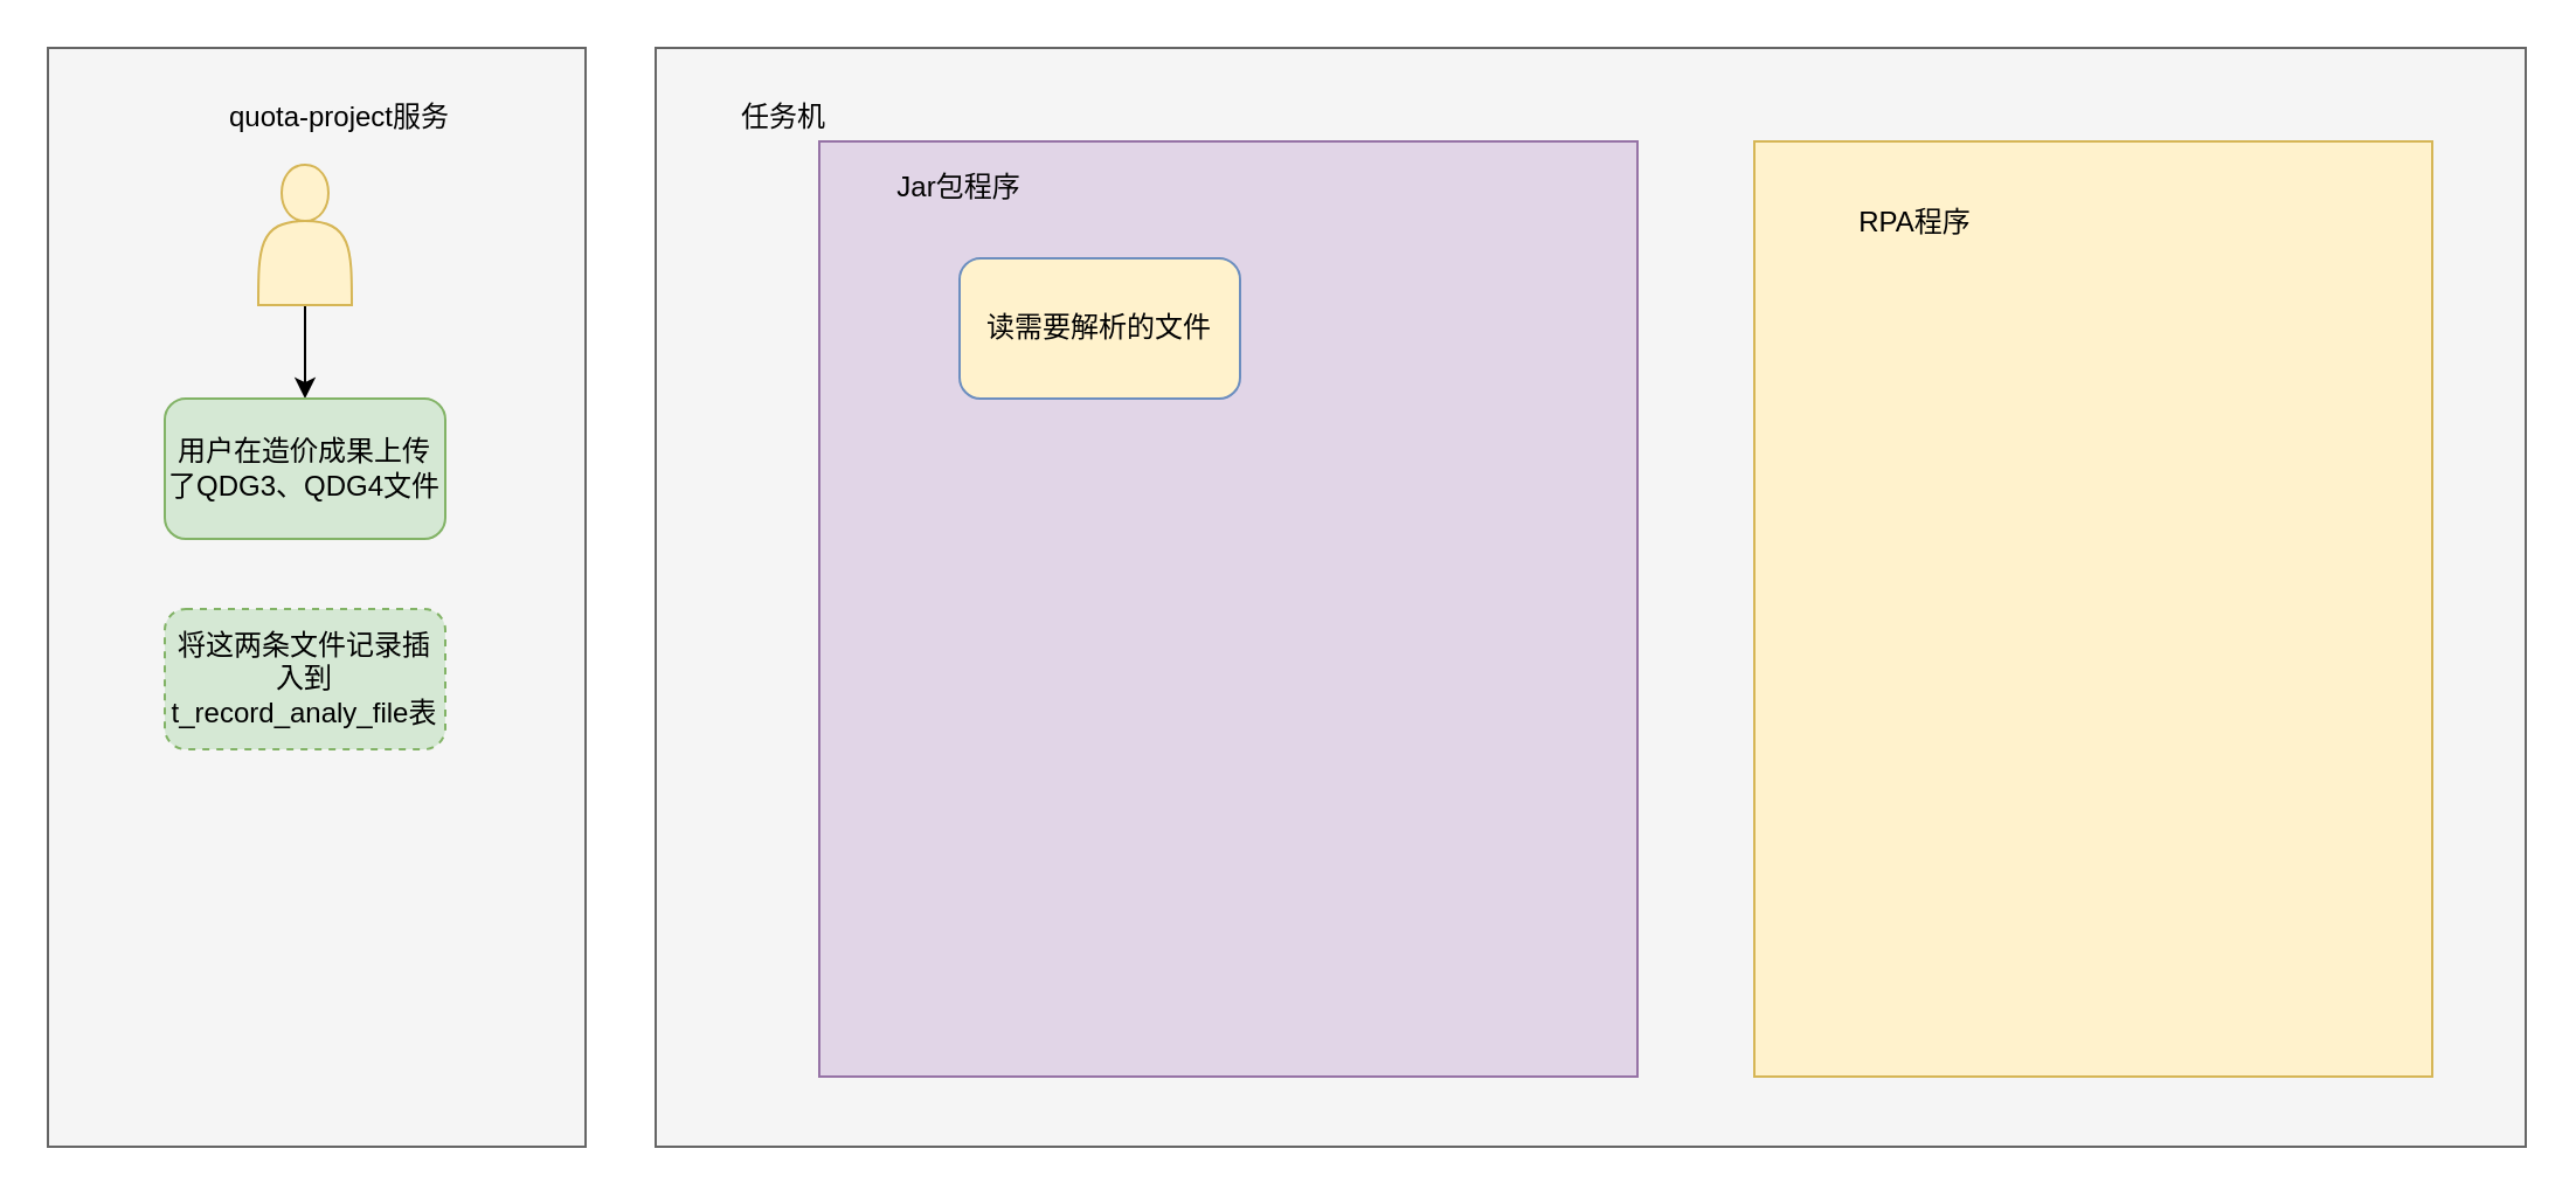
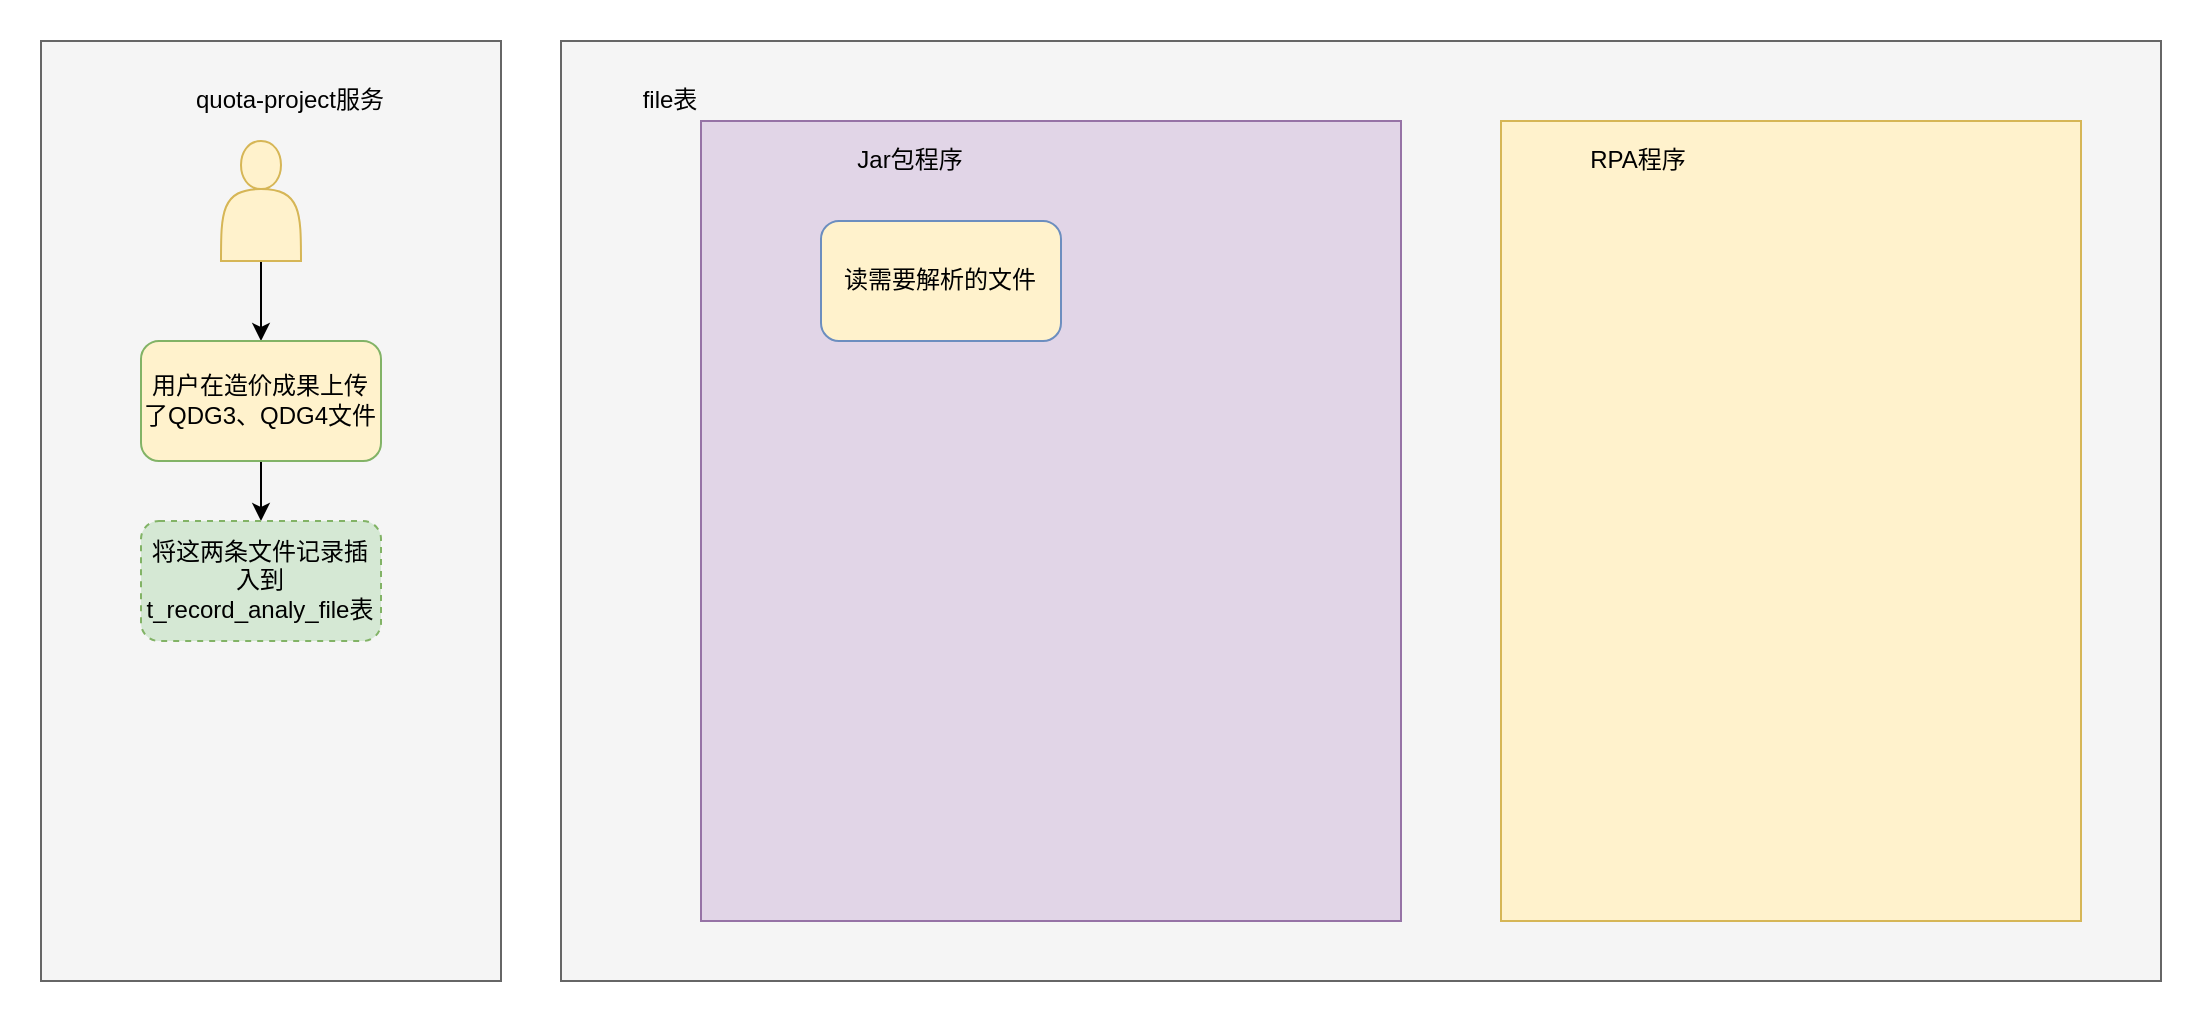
  <mxCell id="0" />
  <mxCell id="1" parent="0" />
  <mxCell id="2" value="" style="rounded=0;whiteSpace=wrap;html=1;fillColor=#f5f5f5;strokeColor=#666666;fontColor=#333333;" vertex="1" parent="1"><mxGeometry x="20" y="20" width="230" height="470" as="geometry" /></mxCell>
  <mxCell id="3" style="edgeStyle=orthogonalEdgeStyle;rounded=0;orthogonalLoop=1;jettySize=auto;html=1;entryX=0.5;entryY=0;entryDx=0;entryDy=0;" edge="1" parent="1" source="4" target="6"><mxGeometry relative="1" as="geometry" /></mxCell>
  <mxCell id="4" value="" style="shape=actor;whiteSpace=wrap;html=1;fillColor=#fff2cc;strokeColor=#d6b656;" vertex="1" parent="1"><mxGeometry x="110" y="70" width="40" height="60" as="geometry" /></mxCell>
- <mxCell id="6" value="用户在造价成果上传了QDG3、QDG4文件" style="rounded=1;whiteSpace=wrap;html=1;fillColor=#d5e8d4;strokeColor=#82b366;" vertex="1" parent="1"><mxGeometry x="70" y="170" width="120" height="60" as="geometry" /></mxCell>
+ <mxCell id="5" style="edgeStyle=orthogonalEdgeStyle;rounded=0;orthogonalLoop=1;jettySize=auto;html=1;entryX=0.5;entryY=0;entryDx=0;entryDy=0;" edge="1" parent="1" source="6" target="7"><mxGeometry relative="1" as="geometry"><mxPoint x="130" y="270" as="targetPoint" /></mxGeometry></mxCell>
+ <mxCell id="6" value="用户在造价成果上传了QDG3、QDG4文件" style="rounded=1;whiteSpace=wrap;html=1;fillColor=#fff2cc;strokeColor=#82b366;" vertex="1" parent="1"><mxGeometry x="70" y="170" width="120" height="60" as="geometry" /></mxCell>
  <mxCell id="7" value="将这两条文件记录插入到t_record_analy_file表" style="rounded=1;whiteSpace=wrap;html=1;fillColor=#d5e8d4;strokeColor=#82b366;dashed=1;" vertex="1" parent="1"><mxGeometry x="70" y="260" width="120" height="60" as="geometry" /></mxCell>
  <mxCell id="8" value="" style="rounded=0;whiteSpace=wrap;html=1;fillColor=#f5f5f5;strokeColor=#666666;fontColor=#333333;" vertex="1" parent="1"><mxGeometry x="280" y="20" width="800" height="470" as="geometry" /></mxCell>
  <mxCell id="9" value="quota-project服务" style="text;html=1;strokeColor=none;fillColor=none;align=center;verticalAlign=middle;whiteSpace=wrap;rounded=0;" vertex="1" parent="1"><mxGeometry x="90" y="40" width="110" height="20" as="geometry" /></mxCell>
  <mxCell id="10" value="" style="rounded=0;whiteSpace=wrap;html=1;fillColor=#fff2cc;strokeColor=#d6b656;" vertex="1" parent="1"><mxGeometry x="750" y="60" width="290" height="400" as="geometry" /></mxCell>
- <mxCell id="11" value="&lt;font style=&quot;font-size: 12px;&quot;&gt;RPA程序&lt;/font&gt;" style="text;html=1;strokeColor=none;fillColor=none;align=center;verticalAlign=middle;whiteSpace=wrap;rounded=0;" vertex="1" parent="1"><mxGeometry x="764" y="85" width="110" height="20" as="geometry" /></mxCell>
+ <mxCell id="11" value="&lt;font style=&quot;font-size: 12px;&quot;&gt;RPA程序&lt;/font&gt;" style="text;html=1;strokeColor=none;fillColor=none;align=center;verticalAlign=middle;whiteSpace=wrap;rounded=0;" vertex="1" parent="1"><mxGeometry x="764" y="70" width="110" height="20" as="geometry" /></mxCell>
  <mxCell id="12" value="" style="rounded=0;whiteSpace=wrap;html=1;fillColor=#e1d5e7;strokeColor=#9673a6;" vertex="1" parent="1"><mxGeometry x="350" y="60" width="350" height="400" as="geometry" /></mxCell>
- <mxCell id="13" value="任务机" style="text;html=1;strokeColor=none;fillColor=none;align=center;verticalAlign=middle;whiteSpace=wrap;rounded=0;" vertex="1" parent="1"><mxGeometry x="280" y="40" width="110" height="20" as="geometry" /></mxCell>
- <mxCell id="14" value="&lt;font style=&quot;font-size: 12px;&quot;&gt;Jar包程序&lt;/font&gt;" style="text;html=1;strokeColor=none;fillColor=none;align=center;verticalAlign=middle;whiteSpace=wrap;rounded=0;" vertex="1" parent="1"><mxGeometry x="355" y="70" width="110" height="20" as="geometry" /></mxCell>
+ <mxCell id="13" value="file表" style="text;html=1;strokeColor=none;fillColor=none;align=center;verticalAlign=middle;whiteSpace=wrap;rounded=0;" vertex="1" parent="1"><mxGeometry x="280" y="40" width="110" height="20" as="geometry" /></mxCell>
+ <mxCell id="14" value="&lt;font style=&quot;font-size: 12px;&quot;&gt;Jar包程序&lt;/font&gt;" style="text;html=1;strokeColor=none;fillColor=none;align=center;verticalAlign=middle;whiteSpace=wrap;rounded=0;" vertex="1" parent="1"><mxGeometry x="400" y="70" width="110" height="20" as="geometry" /></mxCell>
  <mxCell id="15" value="读需要解析的文件" style="rounded=1;whiteSpace=wrap;html=1;fillColor=#fff2cc;strokeColor=#6c8ebf;" vertex="1" parent="1"><mxGeometry x="410" y="110" width="120" height="60" as="geometry" /></mxCell>
